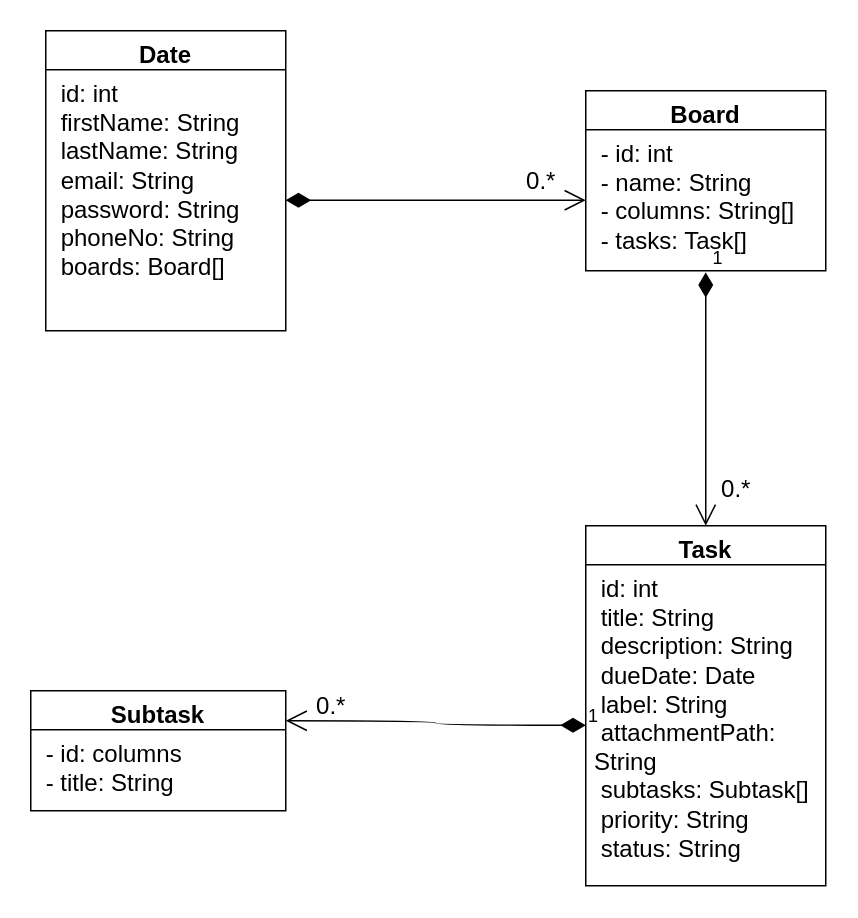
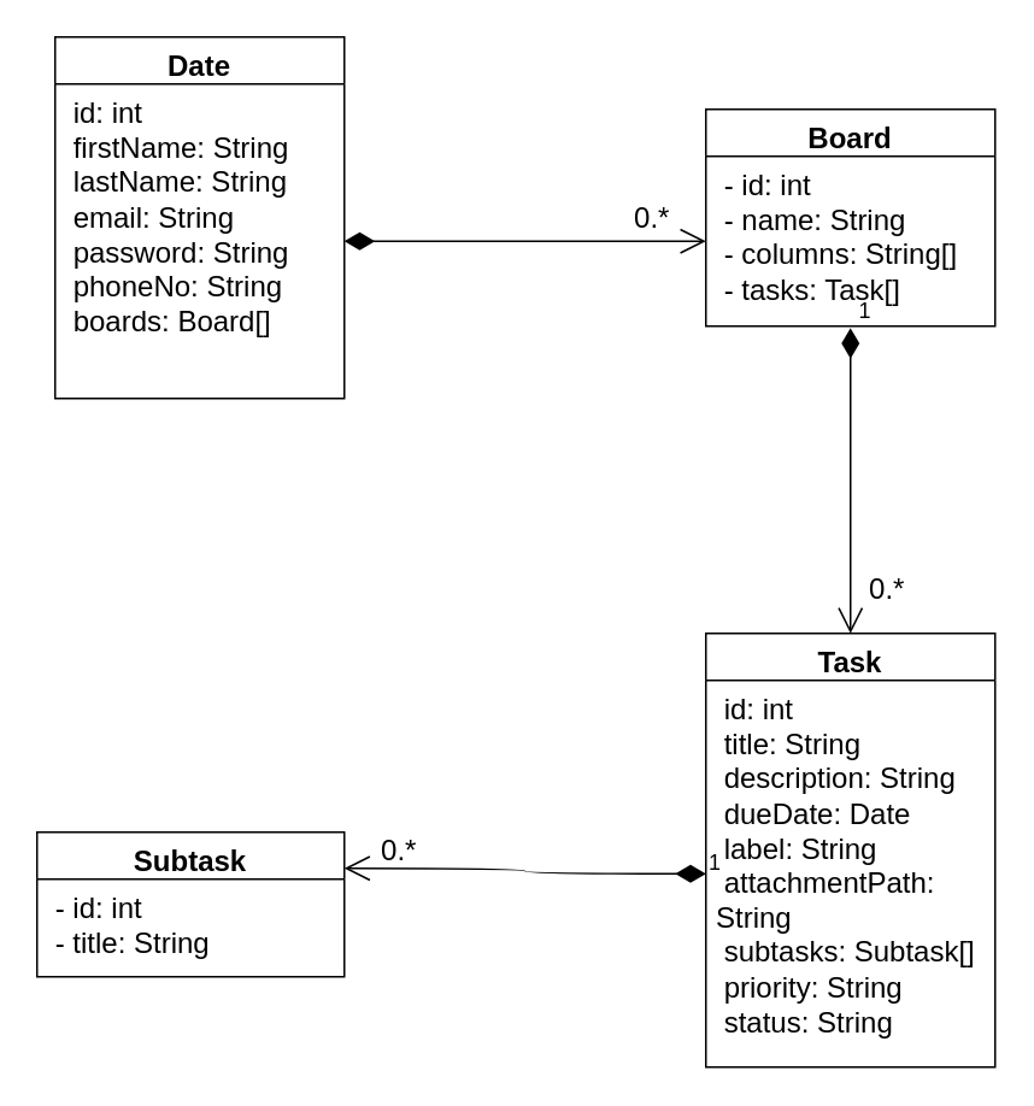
  <mxCell id="0" />
  <mxCell id="1" parent="0" />
  <mxCell id="2" value="" style="endArrow=open;html=1;endSize=12;startArrow=diamondThin;startSize=14;startFill=1;edgeStyle=orthogonalEdgeStyle;align=left;verticalAlign=bottom;rounded=0;fontSize=12;curved=1;exitX=1;exitY=0.5;exitDx=0;exitDy=0;entryX=0;entryY=0.5;entryDx=0;entryDy=0;" edge="1" parent="1" source="8" target="10"><mxGeometry x="-1" y="3" relative="1" as="geometry"><mxPoint x="190" y="130" as="sourcePoint" /><mxPoint x="440" y="130" as="targetPoint" /></mxGeometry></mxCell>
  <mxCell id="3" value="0.*" style="text;html=1;align=center;verticalAlign=middle;resizable=0;points=[];autosize=1;strokeColor=none;fillColor=none;fontSize=16;" vertex="1" parent="1"><mxGeometry x="340" y="105" width="40" height="30" as="geometry" /></mxCell>
  <mxCell id="4" value="1" style="endArrow=open;html=1;endSize=12;startArrow=diamondThin;startSize=14;startFill=1;edgeStyle=orthogonalEdgeStyle;align=left;verticalAlign=bottom;rounded=0;fontSize=12;curved=1;entryX=0.5;entryY=0;entryDx=0;entryDy=0;exitX=0.5;exitY=1.011;exitDx=0;exitDy=0;exitPerimeter=0;" edge="1" parent="1" source="10" target="11"><mxGeometry x="-1" y="3" relative="1" as="geometry"><mxPoint x="470" y="230" as="sourcePoint" /><mxPoint x="600" y="190" as="targetPoint" /><Array as="points"><mxPoint x="470" y="340" /><mxPoint x="470" y="340" /></Array></mxGeometry></mxCell>
  <mxCell id="5" value="0.*" style="text;html=1;align=center;verticalAlign=middle;resizable=0;points=[];autosize=1;strokeColor=none;fillColor=none;fontSize=16;" vertex="1" parent="1"><mxGeometry x="470" y="310" width="40" height="30" as="geometry" /></mxCell>
  <mxCell id="6" value="0.*" style="text;html=1;align=center;verticalAlign=middle;resizable=0;points=[];autosize=1;strokeColor=none;fillColor=none;fontSize=16;" vertex="1" parent="1"><mxGeometry x="200" y="455" width="40" height="30" as="geometry" /></mxCell>
  <mxCell id="7" value="Date" style="swimlane;fontStyle=1;align=center;verticalAlign=top;childLayout=stackLayout;horizontal=1;startSize=26;horizontalStack=0;resizeParent=1;resizeParentMax=0;resizeLast=0;collapsible=1;marginBottom=0;whiteSpace=wrap;html=1;fontSize=16;" vertex="1" parent="1"><mxGeometry x="30" y="20" width="160" height="200" as="geometry" /></mxCell>
  <mxCell id="8" value="&amp;nbsp;id: int&lt;br&gt;&amp;nbsp;firstName: String&lt;br&gt;&amp;nbsp;lastName: String&lt;br&gt;&amp;nbsp;email: String&lt;br&gt;&amp;nbsp;password: String&lt;br&gt;&amp;nbsp;phoneNo: String&lt;br&gt;&amp;nbsp;boards: Board[]" style="text;strokeColor=none;fillColor=none;align=left;verticalAlign=top;spacingLeft=4;spacingRight=4;overflow=hidden;rotatable=0;points=[[0,0.5],[1,0.5]];portConstraint=eastwest;whiteSpace=wrap;html=1;fontSize=16;" vertex="1" parent="7"><mxGeometry y="26" width="160" height="174" as="geometry" /></mxCell>
  <mxCell id="9" value="Board" style="swimlane;fontStyle=1;align=center;verticalAlign=top;childLayout=stackLayout;horizontal=1;startSize=26;horizontalStack=0;resizeParent=1;resizeParentMax=0;resizeLast=0;collapsible=1;marginBottom=0;whiteSpace=wrap;html=1;fontSize=16;" vertex="1" parent="1"><mxGeometry x="390" y="60" width="160" height="120" as="geometry" /></mxCell>
  <mxCell id="10" value="&amp;nbsp;- id: int&lt;br&gt;&amp;nbsp;- name: String&lt;br&gt;&amp;nbsp;- columns: String[]&lt;br&gt;&amp;nbsp;- tasks: Task[]" style="text;strokeColor=none;fillColor=none;align=left;verticalAlign=top;spacingLeft=4;spacingRight=4;overflow=hidden;rotatable=0;points=[[0,0.5],[1,0.5]];portConstraint=eastwest;whiteSpace=wrap;html=1;fontSize=16;" vertex="1" parent="9"><mxGeometry y="26" width="160" height="94" as="geometry" /></mxCell>
  <mxCell id="11" value="Task" style="swimlane;fontStyle=1;align=center;verticalAlign=top;childLayout=stackLayout;horizontal=1;startSize=26;horizontalStack=0;resizeParent=1;resizeParentMax=0;resizeLast=0;collapsible=1;marginBottom=0;whiteSpace=wrap;html=1;fontSize=16;" vertex="1" parent="1"><mxGeometry x="390" y="350" width="160" height="240" as="geometry" /></mxCell>
  <mxCell id="12" value="&amp;nbsp;id: int&lt;br&gt;&amp;nbsp;title: String&lt;br&gt;&amp;nbsp;description: String&lt;br&gt;&amp;nbsp;dueDate: Date&lt;br&gt;&amp;nbsp;label: String&lt;br&gt;&amp;nbsp;attachmentPath: String&lt;br&gt;&amp;nbsp;subtasks: Subtask[]&lt;br&gt;&amp;nbsp;priority: String&lt;br&gt;&amp;nbsp;status: String" style="text;strokeColor=none;fillColor=none;align=left;verticalAlign=top;spacingLeft=4;spacingRight=4;overflow=hidden;rotatable=0;points=[[0,0.5],[1,0.5]];portConstraint=eastwest;whiteSpace=wrap;html=1;fontSize=16;" vertex="1" parent="11"><mxGeometry y="26" width="160" height="214" as="geometry" /></mxCell>
  <mxCell id="13" value="Subtask" style="swimlane;fontStyle=1;align=center;verticalAlign=top;childLayout=stackLayout;horizontal=1;startSize=26;horizontalStack=0;resizeParent=1;resizeParentMax=0;resizeLast=0;collapsible=1;marginBottom=0;whiteSpace=wrap;html=1;fontSize=16;" vertex="1" parent="1"><mxGeometry x="20" y="460" width="170" height="80" as="geometry" /></mxCell>
- <mxCell id="14" value="&amp;nbsp;- id: columns&lt;br&gt;&amp;nbsp;- title: String" style="text;strokeColor=none;fillColor=none;align=left;verticalAlign=top;spacingLeft=4;spacingRight=4;overflow=hidden;rotatable=0;points=[[0,0.5],[1,0.5]];portConstraint=eastwest;whiteSpace=wrap;html=1;fontSize=16;" vertex="1" parent="13"><mxGeometry y="26" width="170" height="54" as="geometry" /></mxCell>
+ <mxCell id="14" value="&amp;nbsp;- id: int&lt;br&gt;&amp;nbsp;- title: String" style="text;strokeColor=none;fillColor=none;align=left;verticalAlign=top;spacingLeft=4;spacingRight=4;overflow=hidden;rotatable=0;points=[[0,0.5],[1,0.5]];portConstraint=eastwest;whiteSpace=wrap;html=1;fontSize=16;" vertex="1" parent="13"><mxGeometry y="26" width="170" height="54" as="geometry" /></mxCell>
  <mxCell id="15" value="1" style="endArrow=open;html=1;endSize=12;startArrow=diamondThin;startSize=14;startFill=1;edgeStyle=orthogonalEdgeStyle;align=left;verticalAlign=bottom;rounded=0;fontSize=12;curved=1;exitX=0;exitY=0.5;exitDx=0;exitDy=0;entryX=1;entryY=0.25;entryDx=0;entryDy=0;" edge="1" parent="1" source="12" target="13"><mxGeometry x="-1" y="3" relative="1" as="geometry"><mxPoint x="305" y="469.5" as="sourcePoint" /><mxPoint x="195" y="469.5" as="targetPoint" /><mxPoint as="offset" /></mxGeometry></mxCell>
